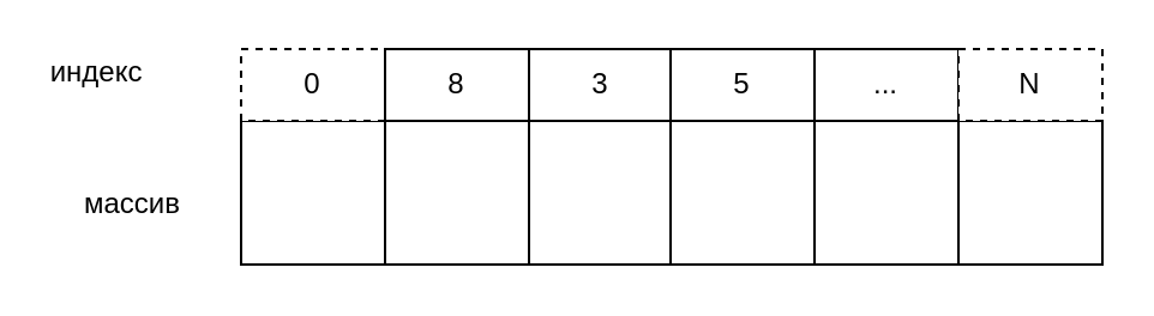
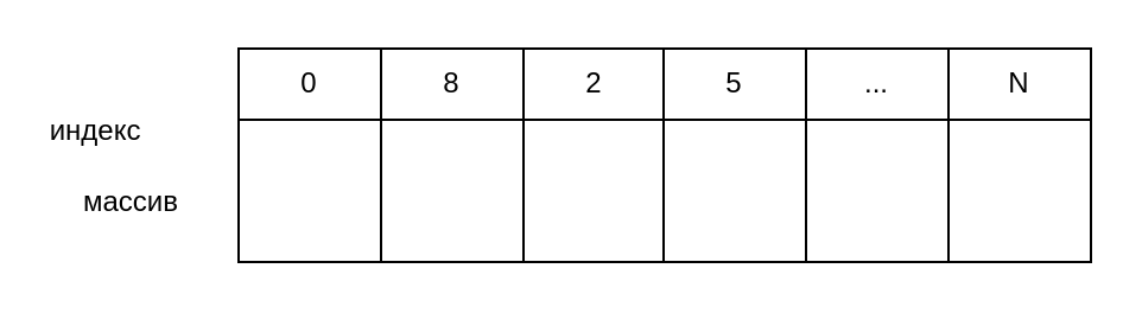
  <mxCell id="0" />
  <mxCell id="1" parent="0" />
  <mxCell id="2" value="" style="rounded=0;whiteSpace=wrap;html=1;" vertex="1" parent="1"><mxGeometry x="100" y="50" width="60" height="60" as="geometry" /></mxCell>
  <mxCell id="3" value="" style="rounded=0;whiteSpace=wrap;html=1;" vertex="1" parent="1"><mxGeometry x="160" y="50" width="60" height="60" as="geometry" /></mxCell>
  <mxCell id="4" value="" style="rounded=0;whiteSpace=wrap;html=1;" vertex="1" parent="1"><mxGeometry x="220" y="50" width="59" height="60" as="geometry" /></mxCell>
  <mxCell id="5" value="" style="rounded=0;whiteSpace=wrap;html=1;" vertex="1" parent="1"><mxGeometry x="279" y="50" width="60" height="60" as="geometry" /></mxCell>
  <mxCell id="6" value="" style="rounded=0;whiteSpace=wrap;html=1;" vertex="1" parent="1"><mxGeometry x="339" y="50" width="60" height="60" as="geometry" /></mxCell>
  <mxCell id="7" value="" style="rounded=0;whiteSpace=wrap;html=1;" vertex="1" parent="1"><mxGeometry x="399" y="50" width="60" height="60" as="geometry" /></mxCell>
  <mxCell id="8" value="массив" style="text;html=1;strokeColor=none;fillColor=none;align=center;verticalAlign=middle;whiteSpace=wrap;rounded=0;" vertex="1" parent="1"><mxGeometry x="35" y="75" width="40" height="20" as="geometry" /></mxCell>
- <mxCell id="9" value="индекс" style="text;html=1;strokeColor=none;fillColor=none;align=center;verticalAlign=middle;whiteSpace=wrap;rounded=0;" vertex="1" parent="1"><mxGeometry x="20" width="40" height="20" as="geometry" y="20" /></mxCell>
- <mxCell id="10" value="0" style="rounded=0;whiteSpace=wrap;html=1;dashed=1;" vertex="1" parent="1"><mxGeometry x="100" width="60" height="30" as="geometry" y="20" /></mxCell>
+ <mxCell id="9" value="индекс" style="text;html=1;strokeColor=none;fillColor=none;align=center;verticalAlign=middle;whiteSpace=wrap;rounded=0;" vertex="1" parent="1"><mxGeometry x="20" y="45" width="40" height="20" as="geometry" /></mxCell>
+ <mxCell id="10" value="0" style="rounded=0;whiteSpace=wrap;html=1;" vertex="1" parent="1"><mxGeometry x="100" width="60" height="30" as="geometry" y="20" /></mxCell>
  <mxCell id="11" value="8" style="rounded=0;whiteSpace=wrap;html=1;" vertex="1" parent="1"><mxGeometry x="160" width="60" height="30" as="geometry" y="20" /></mxCell>
- <mxCell id="12" value="3" style="rounded=0;whiteSpace=wrap;html=1;" vertex="1" parent="1"><mxGeometry x="220" width="60" height="30" as="geometry" y="20" /></mxCell>
+ <mxCell id="12" value="2" style="rounded=0;whiteSpace=wrap;html=1;" vertex="1" parent="1"><mxGeometry x="220" width="60" height="30" as="geometry" y="20" /></mxCell>
  <mxCell id="13" value="5" style="rounded=0;whiteSpace=wrap;html=1;" vertex="1" parent="1"><mxGeometry x="279" width="60" height="30" as="geometry" y="20" /></mxCell>
  <mxCell id="14" value="..." style="rounded=0;whiteSpace=wrap;html=1;" vertex="1" parent="1"><mxGeometry x="339" width="60" height="30" as="geometry" y="20" /></mxCell>
- <mxCell id="15" value="N" style="rounded=0;whiteSpace=wrap;html=1;dashed=1;" vertex="1" parent="1"><mxGeometry x="399" width="60" height="30" as="geometry" y="20" /></mxCell>
+ <mxCell id="15" value="N" style="rounded=0;whiteSpace=wrap;html=1;" vertex="1" parent="1"><mxGeometry x="399" width="60" height="30" as="geometry" y="20" /></mxCell>
